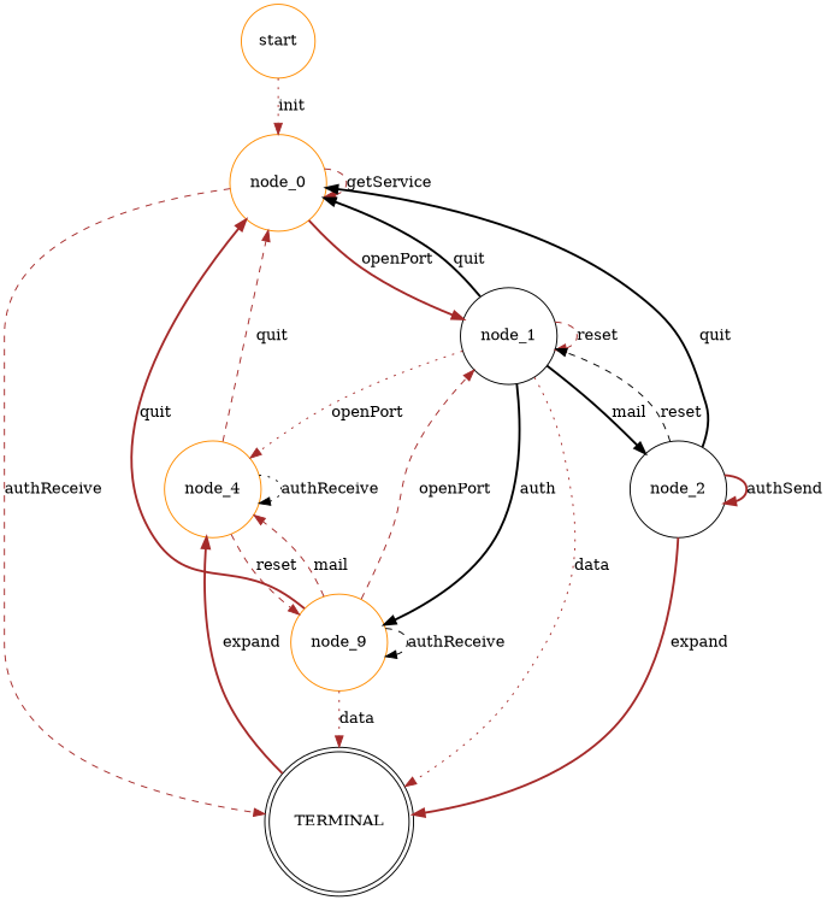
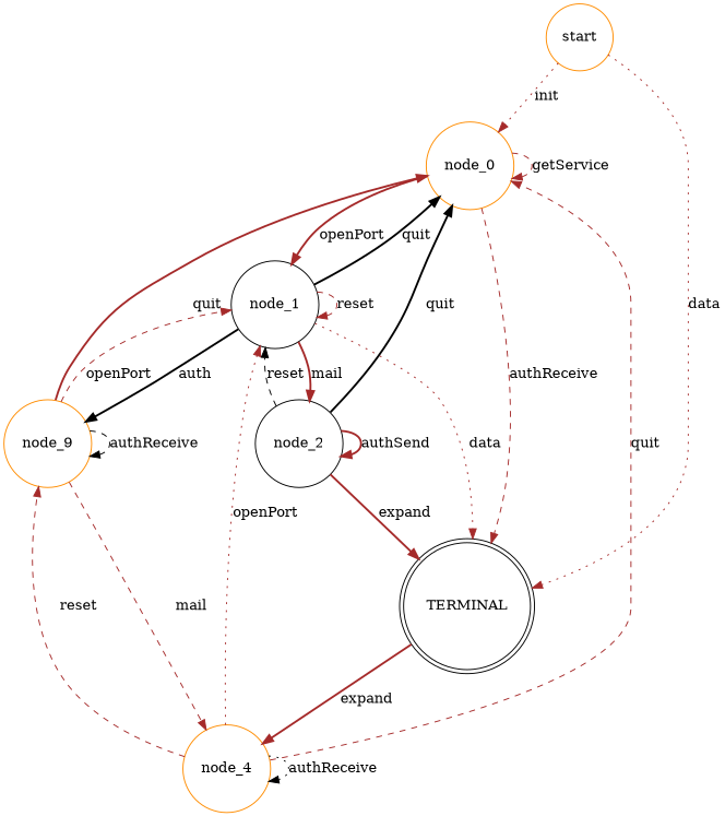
  digraph {
    node [attr="{}" color=darkorange shape=circle]
    edge [color=brown style=dashed]
    n1 [label=start]
    n2 [label=node_0]
    n3 [color=black label=node_1]
    n4 [color=black label=TERMINAL shape=doublecircle]
    n5 [color=black label=node_2]
    n6 [label=node_9]
    n7 [label=node_4]
    n1 -> n2 [label=init style=dotted]
    n2 -> n2 [label=getService]
    n2 -> n3 [label=openPort style=bold]
    n2 -> n4 [label=authReceive]
    n3 -> n2 [color=black label=quit style=bold]
    n3 -> n3 [label=reset]
    n3 -> n4 [label=data style=dotted]
-   n3 -> n5 [color=black label=mail style=bold]
+   n3 -> n5 [label=mail style=bold]
    n3 -> n6 [color=black label=auth style=bold]
    n4 -> n7 [label=expand style=bold]
    n5 -> n2 [color=black label=quit style=bold]
    n5 -> n3 [color=black label=reset]
    n5 -> n4 [label=expand style=bold]
    n5 -> n5 [label=authSend style=bold]
    n6 -> n2 [label=quit style=bold]
    n6 -> n3 [label=openPort]
-   n6 -> n4 [label=data style=dotted]
+   n1 -> n4 [label=data style=dotted]
    n6 -> n6 [color=black label=authReceive]
    n6 -> n7 [label=mail]
    n7 -> n2 [label=quit]
-   n3 -> n7 [label=openPort style=dotted]
+   n7 -> n3 [label=openPort style=dotted]
    n7 -> n6 [label=reset]
    n7 -> n7 [color=black label=authReceive style=dotted]
  }
